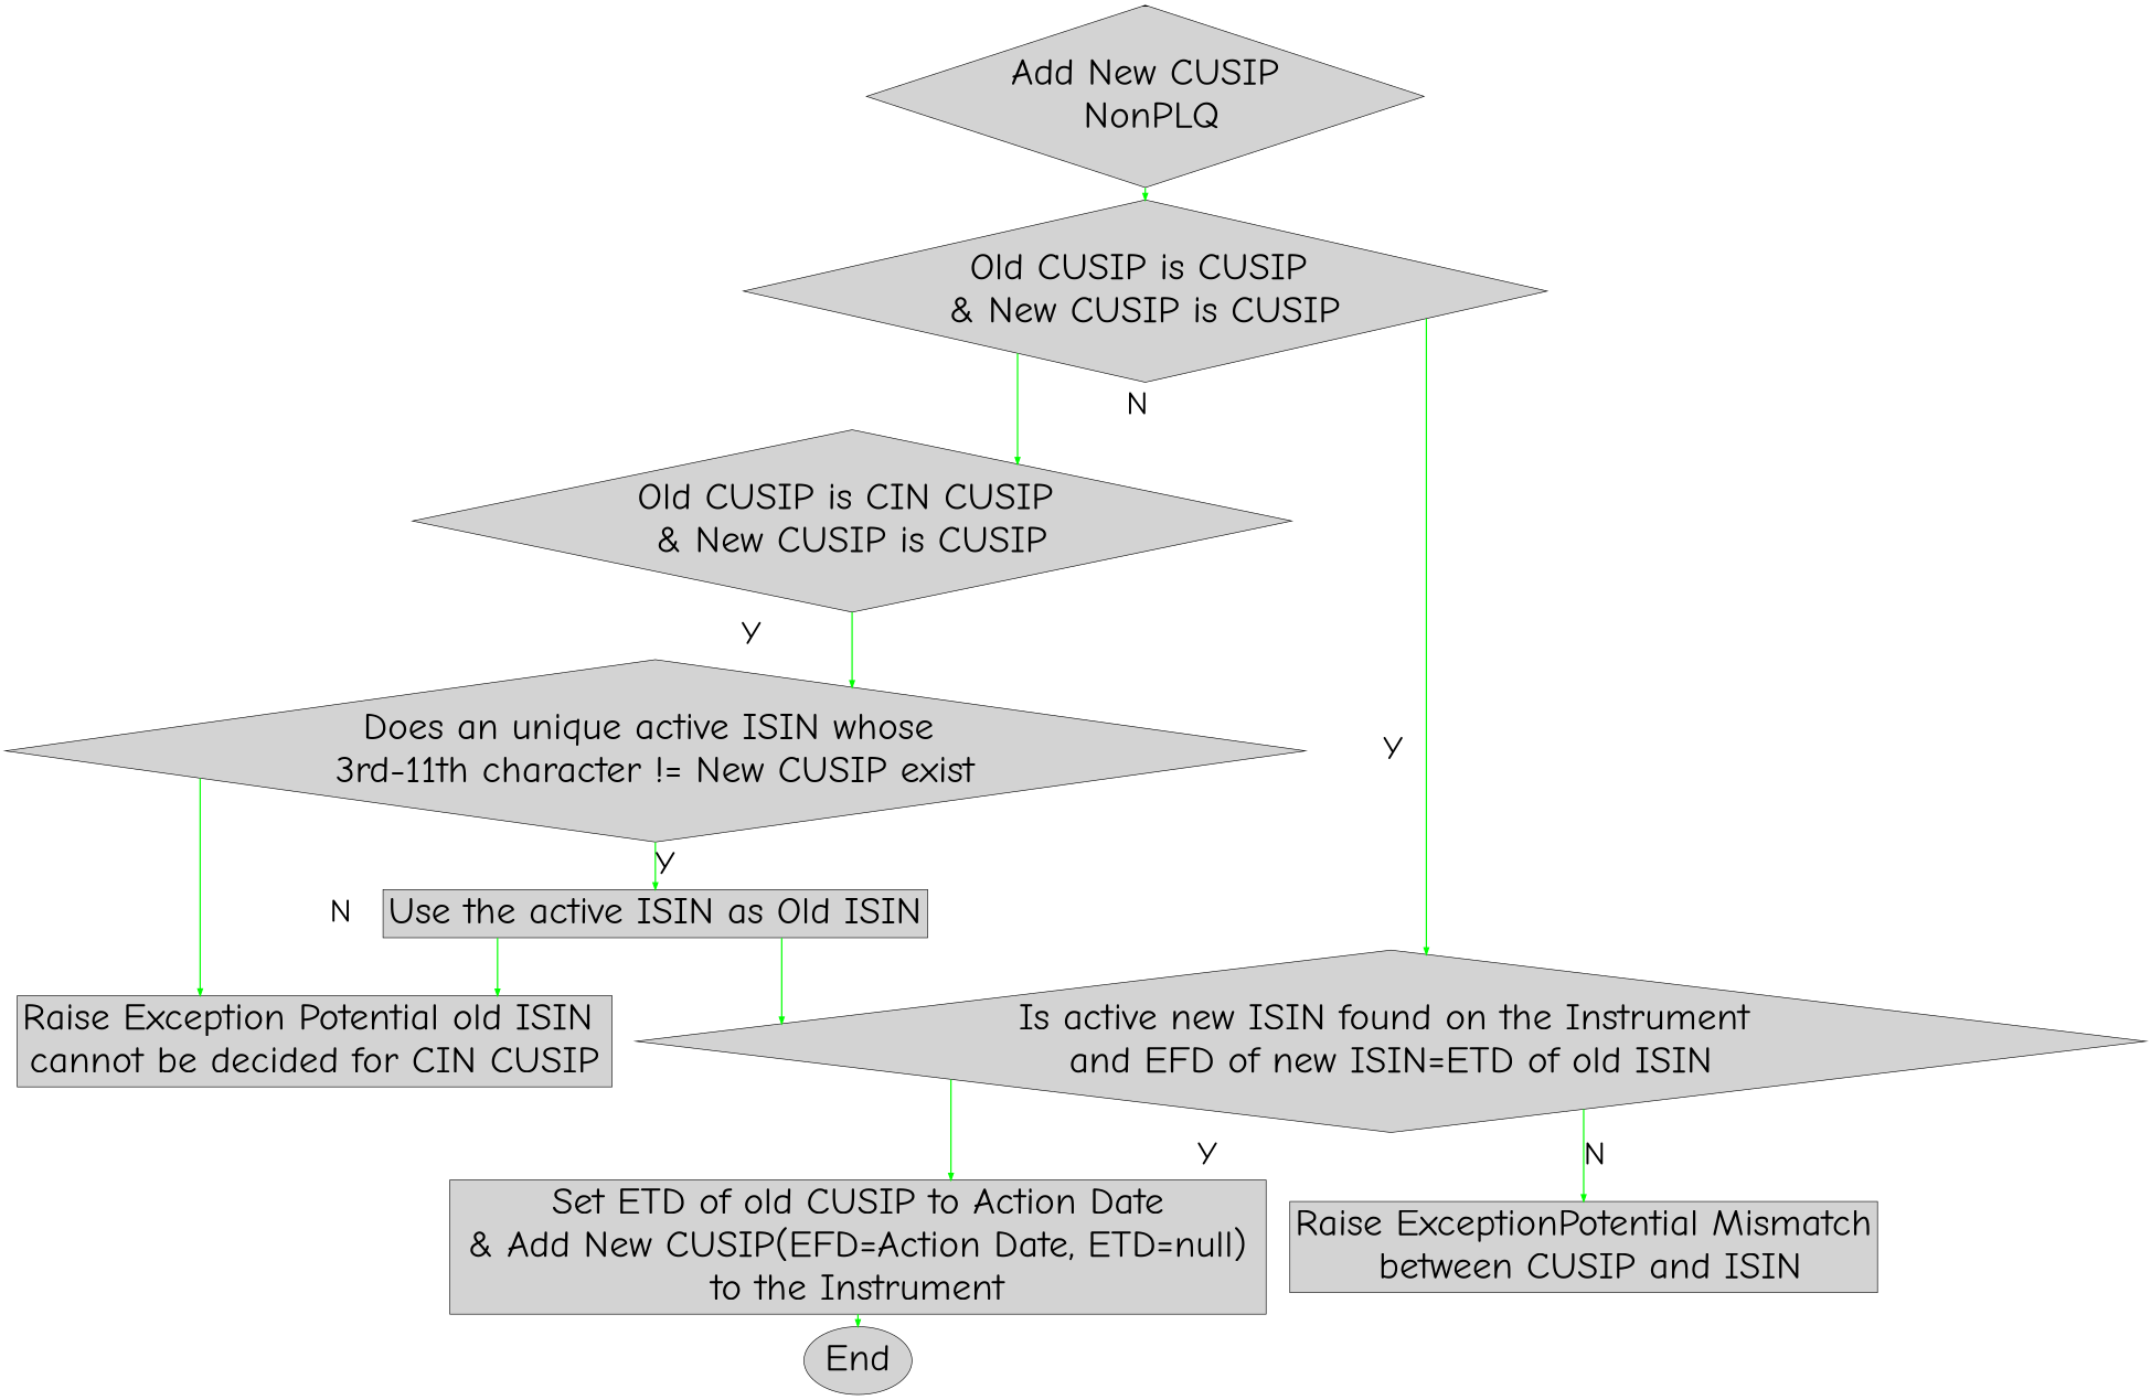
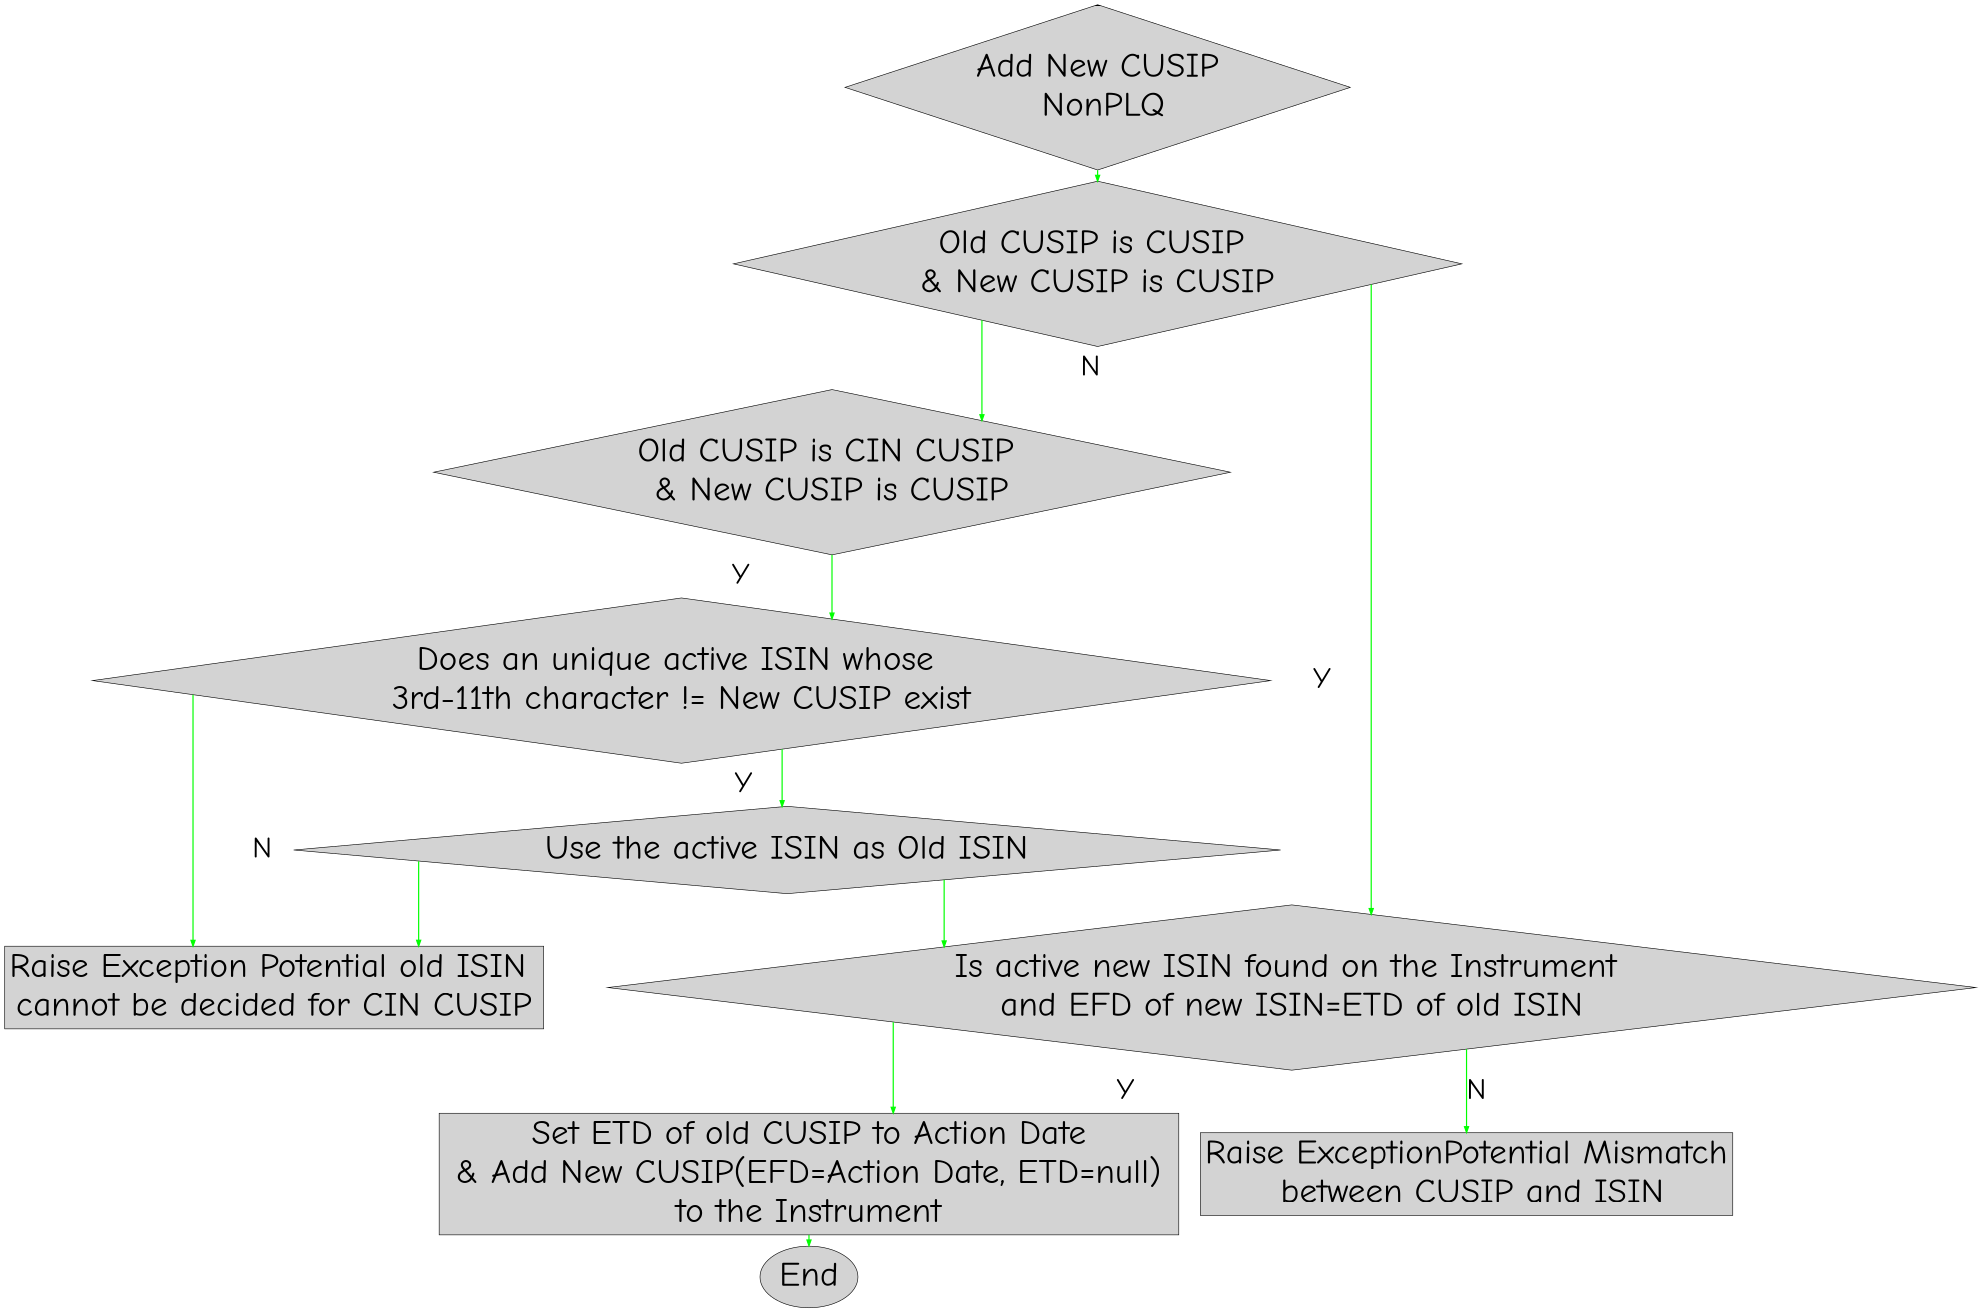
  digraph {
    compound=true
    fontname="Comic Neue"
    fontsize=30
    nodesep=.5
    rankdir=TB
    ranksep=.25
    splines=ortho
    node [fontname="Comic Neue" fontsize=60 shape=diamond style=filled]
    edge [color=green fontname="Comic Neue" fontsize=50 style=bold]
    n1 [label="Add New CUSIP\n NonPLQ"]
    n2 [label="Old CUSIP is CUSIP \n& New CUSIP is CUSIP"]
    n3 [label="Old CUSIP is CIN CUSIP \n& New CUSIP is CUSIP"]
    n4 [label="Is active new ISIN found on the Instrument \nand EFD of new ISIN=ETD of old ISIN"]
    n5 [label=End shape=ellipse]
    n6 [label="Does an unique active ISIN whose \n3rd-11th character != New CUSIP exist"]
    n7 [label="Set ETD of old CUSIP to Action Date\n & Add New CUSIP(EFD=Action Date, ETD=null) \nto the Instrument" shape=box]
    n8 [label="Raise ExceptionPotential Mismatch\n between CUSIP and ISIN" shape=box]
-   n9 [label="Use the active ISIN as Old ISIN" shape=box]
+   n9 [label="Use the active ISIN as Old ISIN"]
    n10 [label="Raise Exception Potential old ISIN \ncannot be decided for CIN CUSIP" shape=box]
    n1 -> n2
    n2 -> n3 [label=N]
    n2 -> n4 [label=Y]
    n3 -> n6 [label=Y]
    n4 -> n7 [label=Y]
    n4 -> n8 [label=N]
    n6 -> n9 [label=Y]
    n6 -> n10 [label=N]
    n7 -> n5
    n9 -> n4
    n9 -> n10
  }
